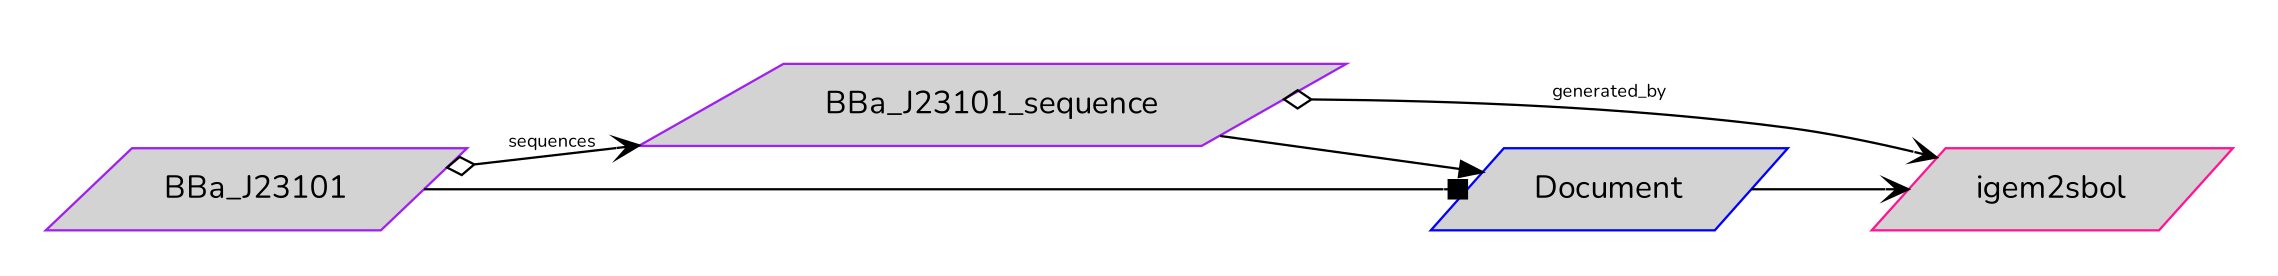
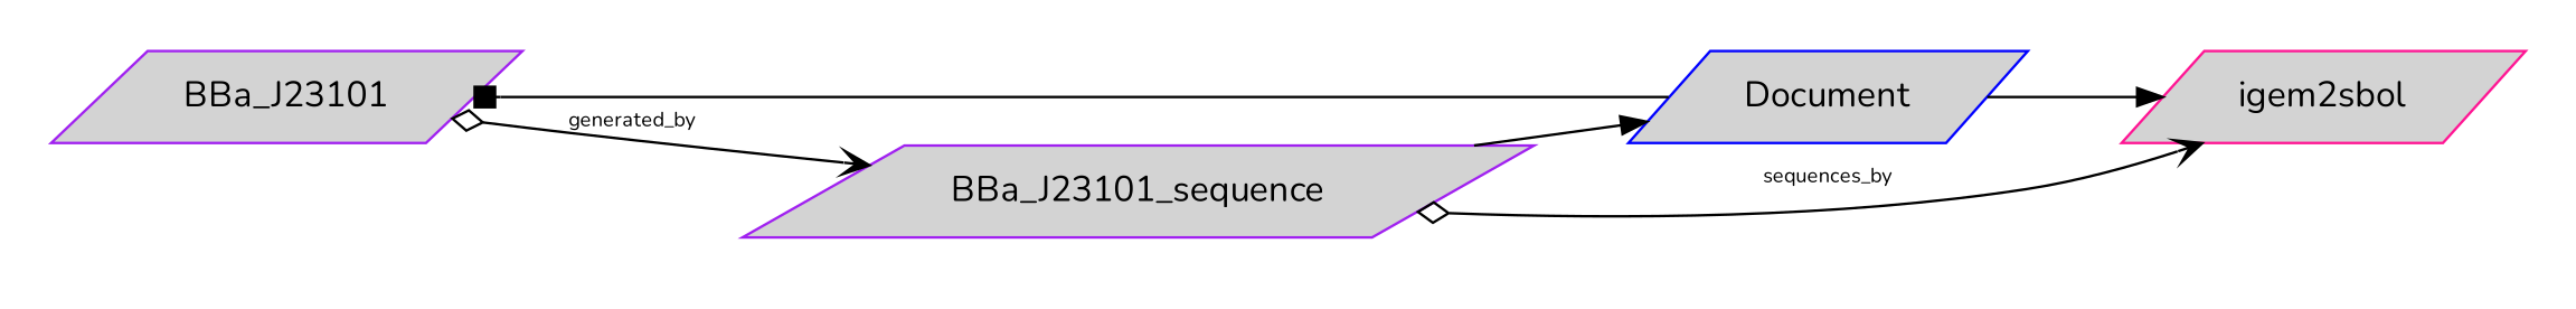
  digraph {
    fontname=Nunito
    rankdir=LR
    node [color=purple fillcolor=lightgrey fontname=Nunito shape=parallelogram style=filled]
    edge [arrowhead=vee fontname=Nunito]
    n1 [label=BBa_J23101]
    Document [color=blue]
    n3 [label=BBa_J23101_sequence]
    n4 [color=deeppink label=igem2sbol]
    subgraph cluster_1 {
      style=invis
      n1
      Document
      n3
      n4
    }
    subgraph cluster_2 {
      style=invis
    }
    subgraph cluster_3 {
      style=invis
    }
    subgraph cluster_4 {
      style=invis
    }
-   n1 -> n3 [arrowtail=odiamond dir=both fontsize=8 label=sequences weight=0]
-   n1 -> Document [arrowhead=box]
-   Document -> n4
+   n1 -> n3 [arrowtail=odiamond dir=both fontsize=8 label=generated_by weight=0]
+   Document -> n1 [arrowhead=box]
+   Document -> n4 [arrowhead=normal]
    n3 -> Document [arrowhead=normal]
-   n3 -> n4 [arrowtail=odiamond dir=both fontsize=8 label=generated_by weight=0]
+   n3 -> n4 [arrowtail=odiamond dir=both fontsize=8 label=sequences_by weight=0]
  }
